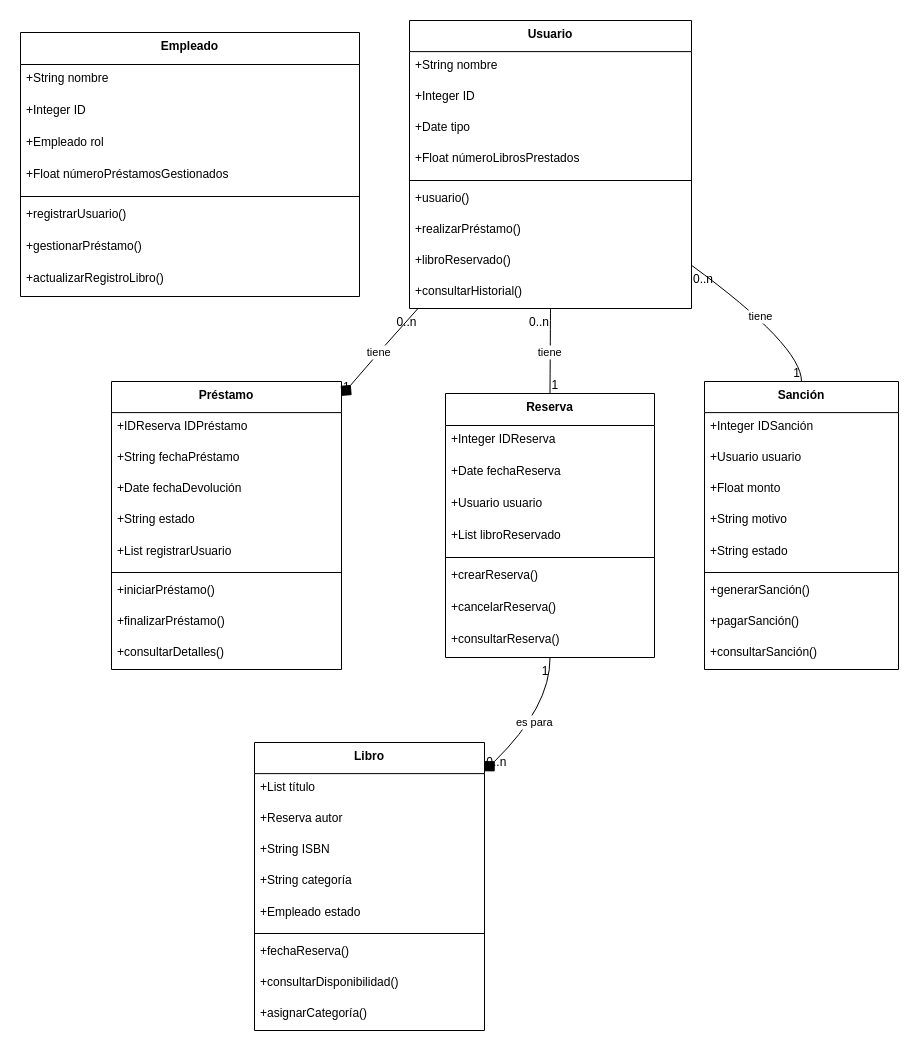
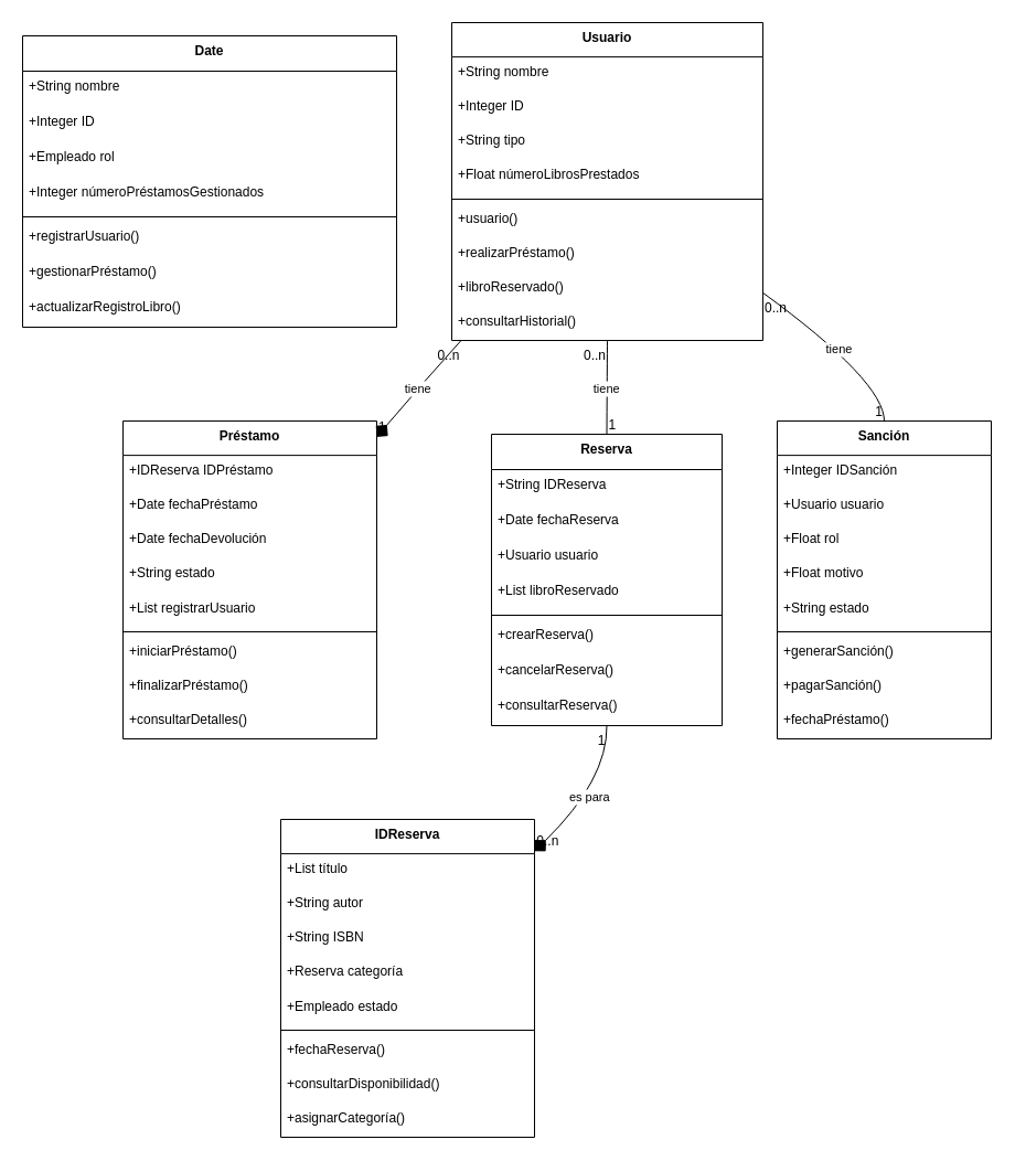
  <mxCell id="0" />
  <mxCell id="1" parent="0" />
  <mxCell id="2" value="Usuario" style="swimlane;fontStyle=1;align=center;verticalAlign=top;childLayout=stackLayout;horizontal=1;startSize=31.111;horizontalStack=0;resizeParent=1;resizeParentMax=0;resizeLast=0;collapsible=0;marginBottom=0;" vertex="1" parent="1"><mxGeometry x="409" y="20" width="282" height="288" as="geometry" /></mxCell>
  <mxCell id="3" value="+String nombre" style="text;strokeColor=none;fillColor=none;align=left;verticalAlign=top;spacingLeft=4;spacingRight=4;overflow=hidden;rotatable=0;points=[[0,0.5],[1,0.5]];portConstraint=eastwest;" vertex="1" parent="2"><mxGeometry y="31" width="282" height="31" as="geometry" /></mxCell>
  <mxCell id="4" value="+Integer ID" style="text;strokeColor=none;fillColor=none;align=left;verticalAlign=top;spacingLeft=4;spacingRight=4;overflow=hidden;rotatable=0;points=[[0,0.5],[1,0.5]];portConstraint=eastwest;" vertex="1" parent="2"><mxGeometry y="62" width="282" height="31" as="geometry" /></mxCell>
- <mxCell id="5" value="+Date tipo" style="text;strokeColor=none;fillColor=none;align=left;verticalAlign=top;spacingLeft=4;spacingRight=4;overflow=hidden;rotatable=0;points=[[0,0.5],[1,0.5]];portConstraint=eastwest;" vertex="1" parent="2"><mxGeometry y="93" width="282" height="31" as="geometry" /></mxCell>
+ <mxCell id="5" value="+String tipo" style="text;strokeColor=none;fillColor=none;align=left;verticalAlign=top;spacingLeft=4;spacingRight=4;overflow=hidden;rotatable=0;points=[[0,0.5],[1,0.5]];portConstraint=eastwest;" vertex="1" parent="2"><mxGeometry y="93" width="282" height="31" as="geometry" /></mxCell>
  <mxCell id="6" value="+Float númeroLibrosPrestados" style="text;strokeColor=none;fillColor=none;align=left;verticalAlign=top;spacingLeft=4;spacingRight=4;overflow=hidden;rotatable=0;points=[[0,0.5],[1,0.5]];portConstraint=eastwest;" vertex="1" parent="2"><mxGeometry y="124" width="282" height="31" as="geometry" /></mxCell>
  <mxCell id="7" style="line;strokeWidth=1;fillColor=none;align=left;verticalAlign=middle;spacingTop=-1;spacingLeft=3;spacingRight=3;rotatable=0;labelPosition=right;points=[];portConstraint=eastwest;strokeColor=inherit;" vertex="1" parent="2"><mxGeometry y="156" width="282" height="8" as="geometry" /></mxCell>
  <mxCell id="8" value="+usuario()" style="text;strokeColor=none;fillColor=none;align=left;verticalAlign=top;spacingLeft=4;spacingRight=4;overflow=hidden;rotatable=0;points=[[0,0.5],[1,0.5]];portConstraint=eastwest;" vertex="1" parent="2"><mxGeometry y="164" width="282" height="31" as="geometry" /></mxCell>
  <mxCell id="9" value="+realizarPréstamo()" style="text;strokeColor=none;fillColor=none;align=left;verticalAlign=top;spacingLeft=4;spacingRight=4;overflow=hidden;rotatable=0;points=[[0,0.5],[1,0.5]];portConstraint=eastwest;" vertex="1" parent="2"><mxGeometry y="195" width="282" height="31" as="geometry" /></mxCell>
  <mxCell id="10" value="+libroReservado()" style="text;strokeColor=none;fillColor=none;align=left;verticalAlign=top;spacingLeft=4;spacingRight=4;overflow=hidden;rotatable=0;points=[[0,0.5],[1,0.5]];portConstraint=eastwest;" vertex="1" parent="2"><mxGeometry y="226" width="282" height="31" as="geometry" /></mxCell>
  <mxCell id="11" value="+consultarHistorial()" style="text;strokeColor=none;fillColor=none;align=left;verticalAlign=top;spacingLeft=4;spacingRight=4;overflow=hidden;rotatable=0;points=[[0,0.5],[1,0.5]];portConstraint=eastwest;" vertex="1" parent="2"><mxGeometry y="257" width="282" height="31" as="geometry" /></mxCell>
- <mxCell id="12" value="Libro" style="swimlane;fontStyle=1;align=center;verticalAlign=top;childLayout=stackLayout;horizontal=1;startSize=31.111;horizontalStack=0;resizeParent=1;resizeParentMax=0;resizeLast=0;collapsible=0;marginBottom=0;" vertex="1" parent="1"><mxGeometry x="254" y="742" width="230" height="288" as="geometry" /></mxCell>
+ <mxCell id="12" value="IDReserva" style="swimlane;fontStyle=1;align=center;verticalAlign=top;childLayout=stackLayout;horizontal=1;startSize=31.111;horizontalStack=0;resizeParent=1;resizeParentMax=0;resizeLast=0;collapsible=0;marginBottom=0;" vertex="1" parent="1"><mxGeometry x="254" y="742" width="230" height="288" as="geometry" /></mxCell>
  <mxCell id="13" value="+List título" style="text;strokeColor=none;fillColor=none;align=left;verticalAlign=top;spacingLeft=4;spacingRight=4;overflow=hidden;rotatable=0;points=[[0,0.5],[1,0.5]];portConstraint=eastwest;" vertex="1" parent="12"><mxGeometry y="31" width="230" height="31" as="geometry" /></mxCell>
- <mxCell id="14" value="+Reserva autor" style="text;strokeColor=none;fillColor=none;align=left;verticalAlign=top;spacingLeft=4;spacingRight=4;overflow=hidden;rotatable=0;points=[[0,0.5],[1,0.5]];portConstraint=eastwest;" vertex="1" parent="12"><mxGeometry y="62" width="230" height="31" as="geometry" /></mxCell>
+ <mxCell id="14" value="+String autor" style="text;strokeColor=none;fillColor=none;align=left;verticalAlign=top;spacingLeft=4;spacingRight=4;overflow=hidden;rotatable=0;points=[[0,0.5],[1,0.5]];portConstraint=eastwest;" vertex="1" parent="12"><mxGeometry y="62" width="230" height="31" as="geometry" /></mxCell>
  <mxCell id="15" value="+String ISBN" style="text;strokeColor=none;fillColor=none;align=left;verticalAlign=top;spacingLeft=4;spacingRight=4;overflow=hidden;rotatable=0;points=[[0,0.5],[1,0.5]];portConstraint=eastwest;" vertex="1" parent="12"><mxGeometry y="93" width="230" height="31" as="geometry" /></mxCell>
- <mxCell id="16" value="+String categoría" style="text;strokeColor=none;fillColor=none;align=left;verticalAlign=top;spacingLeft=4;spacingRight=4;overflow=hidden;rotatable=0;points=[[0,0.5],[1,0.5]];portConstraint=eastwest;" vertex="1" parent="12"><mxGeometry y="124" width="230" height="31" as="geometry" /></mxCell>
+ <mxCell id="16" value="+Reserva categoría" style="text;strokeColor=none;fillColor=none;align=left;verticalAlign=top;spacingLeft=4;spacingRight=4;overflow=hidden;rotatable=0;points=[[0,0.5],[1,0.5]];portConstraint=eastwest;" vertex="1" parent="12"><mxGeometry y="124" width="230" height="31" as="geometry" /></mxCell>
  <mxCell id="17" value="+Empleado estado" style="text;strokeColor=none;fillColor=none;align=left;verticalAlign=top;spacingLeft=4;spacingRight=4;overflow=hidden;rotatable=0;points=[[0,0.5],[1,0.5]];portConstraint=eastwest;" vertex="1" parent="12"><mxGeometry y="156" width="230" height="31" as="geometry" /></mxCell>
  <mxCell id="18" style="line;strokeWidth=1;fillColor=none;align=left;verticalAlign=middle;spacingTop=-1;spacingLeft=3;spacingRight=3;rotatable=0;labelPosition=right;points=[];portConstraint=eastwest;strokeColor=inherit;" vertex="1" parent="12"><mxGeometry y="187" width="230" height="8" as="geometry" /></mxCell>
  <mxCell id="19" value="+fechaReserva()" style="text;strokeColor=none;fillColor=none;align=left;verticalAlign=top;spacingLeft=4;spacingRight=4;overflow=hidden;rotatable=0;points=[[0,0.5],[1,0.5]];portConstraint=eastwest;" vertex="1" parent="12"><mxGeometry y="195" width="230" height="31" as="geometry" /></mxCell>
  <mxCell id="20" value="+consultarDisponibilidad()" style="text;strokeColor=none;fillColor=none;align=left;verticalAlign=top;spacingLeft=4;spacingRight=4;overflow=hidden;rotatable=0;points=[[0,0.5],[1,0.5]];portConstraint=eastwest;" vertex="1" parent="12"><mxGeometry y="226" width="230" height="31" as="geometry" /></mxCell>
  <mxCell id="21" value="+asignarCategoría()" style="text;strokeColor=none;fillColor=none;align=left;verticalAlign=top;spacingLeft=4;spacingRight=4;overflow=hidden;rotatable=0;points=[[0,0.5],[1,0.5]];portConstraint=eastwest;" vertex="1" parent="12"><mxGeometry y="257" width="230" height="31" as="geometry" /></mxCell>
- <mxCell id="22" value="Empleado" style="swimlane;fontStyle=1;align=center;verticalAlign=top;childLayout=stackLayout;horizontal=1;startSize=32;horizontalStack=0;resizeParent=1;resizeParentMax=0;resizeLast=0;collapsible=0;marginBottom=0;" vertex="1" parent="1"><mxGeometry x="20" y="32" width="339" height="264" as="geometry" /></mxCell>
+ <mxCell id="22" value="Date" style="swimlane;fontStyle=1;align=center;verticalAlign=top;childLayout=stackLayout;horizontal=1;startSize=32;horizontalStack=0;resizeParent=1;resizeParentMax=0;resizeLast=0;collapsible=0;marginBottom=0;" vertex="1" parent="1"><mxGeometry x="20" y="32" width="339" height="264" as="geometry" /></mxCell>
  <mxCell id="23" value="+String nombre" style="text;strokeColor=none;fillColor=none;align=left;verticalAlign=top;spacingLeft=4;spacingRight=4;overflow=hidden;rotatable=0;points=[[0,0.5],[1,0.5]];portConstraint=eastwest;" vertex="1" parent="22"><mxGeometry y="32" width="339" height="32" as="geometry" /></mxCell>
  <mxCell id="24" value="+Integer ID" style="text;strokeColor=none;fillColor=none;align=left;verticalAlign=top;spacingLeft=4;spacingRight=4;overflow=hidden;rotatable=0;points=[[0,0.5],[1,0.5]];portConstraint=eastwest;" vertex="1" parent="22"><mxGeometry y="64" width="339" height="32" as="geometry" /></mxCell>
  <mxCell id="25" value="+Empleado rol" style="text;strokeColor=none;fillColor=none;align=left;verticalAlign=top;spacingLeft=4;spacingRight=4;overflow=hidden;rotatable=0;points=[[0,0.5],[1,0.5]];portConstraint=eastwest;" vertex="1" parent="22"><mxGeometry y="96" width="339" height="32" as="geometry" /></mxCell>
- <mxCell id="26" value="+Float númeroPréstamosGestionados" style="text;strokeColor=none;fillColor=none;align=left;verticalAlign=top;spacingLeft=4;spacingRight=4;overflow=hidden;rotatable=0;points=[[0,0.5],[1,0.5]];portConstraint=eastwest;" vertex="1" parent="22"><mxGeometry y="128" width="339" height="32" as="geometry" /></mxCell>
+ <mxCell id="26" value="+Integer númeroPréstamosGestionados" style="text;strokeColor=none;fillColor=none;align=left;verticalAlign=top;spacingLeft=4;spacingRight=4;overflow=hidden;rotatable=0;points=[[0,0.5],[1,0.5]];portConstraint=eastwest;" vertex="1" parent="22"><mxGeometry y="128" width="339" height="32" as="geometry" /></mxCell>
  <mxCell id="27" style="line;strokeWidth=1;fillColor=none;align=left;verticalAlign=middle;spacingTop=-1;spacingLeft=3;spacingRight=3;rotatable=0;labelPosition=right;points=[];portConstraint=eastwest;strokeColor=inherit;" vertex="1" parent="22"><mxGeometry y="160" width="339" height="8" as="geometry" /></mxCell>
  <mxCell id="28" value="+registrarUsuario()" style="text;strokeColor=none;fillColor=none;align=left;verticalAlign=top;spacingLeft=4;spacingRight=4;overflow=hidden;rotatable=0;points=[[0,0.5],[1,0.5]];portConstraint=eastwest;" vertex="1" parent="22"><mxGeometry y="168" width="339" height="32" as="geometry" /></mxCell>
  <mxCell id="29" value="+gestionarPréstamo()" style="text;strokeColor=none;fillColor=none;align=left;verticalAlign=top;spacingLeft=4;spacingRight=4;overflow=hidden;rotatable=0;points=[[0,0.5],[1,0.5]];portConstraint=eastwest;" vertex="1" parent="22"><mxGeometry y="200" width="339" height="32" as="geometry" /></mxCell>
  <mxCell id="30" value="+actualizarRegistroLibro()" style="text;strokeColor=none;fillColor=none;align=left;verticalAlign=top;spacingLeft=4;spacingRight=4;overflow=hidden;rotatable=0;points=[[0,0.5],[1,0.5]];portConstraint=eastwest;" vertex="1" parent="22"><mxGeometry y="232" width="339" height="32" as="geometry" /></mxCell>
  <mxCell id="31" value="Préstamo" style="swimlane;fontStyle=1;align=center;verticalAlign=top;childLayout=stackLayout;horizontal=1;startSize=31.111;horizontalStack=0;resizeParent=1;resizeParentMax=0;resizeLast=0;collapsible=0;marginBottom=0;" vertex="1" parent="1"><mxGeometry x="111" y="381" width="230" height="288" as="geometry" /></mxCell>
  <mxCell id="32" value="+IDReserva IDPréstamo" style="text;strokeColor=none;fillColor=none;align=left;verticalAlign=top;spacingLeft=4;spacingRight=4;overflow=hidden;rotatable=0;points=[[0,0.5],[1,0.5]];portConstraint=eastwest;" vertex="1" parent="31"><mxGeometry y="31" width="230" height="31" as="geometry" /></mxCell>
- <mxCell id="33" value="+String fechaPréstamo" style="text;strokeColor=none;fillColor=none;align=left;verticalAlign=top;spacingLeft=4;spacingRight=4;overflow=hidden;rotatable=0;points=[[0,0.5],[1,0.5]];portConstraint=eastwest;" vertex="1" parent="31"><mxGeometry y="62" width="230" height="31" as="geometry" /></mxCell>
+ <mxCell id="33" value="+Date fechaPréstamo" style="text;strokeColor=none;fillColor=none;align=left;verticalAlign=top;spacingLeft=4;spacingRight=4;overflow=hidden;rotatable=0;points=[[0,0.5],[1,0.5]];portConstraint=eastwest;" vertex="1" parent="31"><mxGeometry y="62" width="230" height="31" as="geometry" /></mxCell>
  <mxCell id="34" value="+Date fechaDevolución" style="text;strokeColor=none;fillColor=none;align=left;verticalAlign=top;spacingLeft=4;spacingRight=4;overflow=hidden;rotatable=0;points=[[0,0.5],[1,0.5]];portConstraint=eastwest;" vertex="1" parent="31"><mxGeometry y="93" width="230" height="31" as="geometry" /></mxCell>
  <mxCell id="35" value="+String estado" style="text;strokeColor=none;fillColor=none;align=left;verticalAlign=top;spacingLeft=4;spacingRight=4;overflow=hidden;rotatable=0;points=[[0,0.5],[1,0.5]];portConstraint=eastwest;" vertex="1" parent="31"><mxGeometry y="124" width="230" height="31" as="geometry" /></mxCell>
  <mxCell id="36" value="+List registrarUsuario" style="text;strokeColor=none;fillColor=none;align=left;verticalAlign=top;spacingLeft=4;spacingRight=4;overflow=hidden;rotatable=0;points=[[0,0.5],[1,0.5]];portConstraint=eastwest;" vertex="1" parent="31"><mxGeometry y="156" width="230" height="31" as="geometry" /></mxCell>
  <mxCell id="37" style="line;strokeWidth=1;fillColor=none;align=left;verticalAlign=middle;spacingTop=-1;spacingLeft=3;spacingRight=3;rotatable=0;labelPosition=right;points=[];portConstraint=eastwest;strokeColor=inherit;" vertex="1" parent="31"><mxGeometry y="187" width="230" height="8" as="geometry" /></mxCell>
  <mxCell id="38" value="+iniciarPréstamo()" style="text;strokeColor=none;fillColor=none;align=left;verticalAlign=top;spacingLeft=4;spacingRight=4;overflow=hidden;rotatable=0;points=[[0,0.5],[1,0.5]];portConstraint=eastwest;" vertex="1" parent="31"><mxGeometry y="195" width="230" height="31" as="geometry" /></mxCell>
  <mxCell id="39" value="+finalizarPréstamo()" style="text;strokeColor=none;fillColor=none;align=left;verticalAlign=top;spacingLeft=4;spacingRight=4;overflow=hidden;rotatable=0;points=[[0,0.5],[1,0.5]];portConstraint=eastwest;" vertex="1" parent="31"><mxGeometry y="226" width="230" height="31" as="geometry" /></mxCell>
  <mxCell id="40" value="+consultarDetalles()" style="text;strokeColor=none;fillColor=none;align=left;verticalAlign=top;spacingLeft=4;spacingRight=4;overflow=hidden;rotatable=0;points=[[0,0.5],[1,0.5]];portConstraint=eastwest;" vertex="1" parent="31"><mxGeometry y="257" width="230" height="31" as="geometry" /></mxCell>
  <mxCell id="41" value="Reserva" style="swimlane;fontStyle=1;align=center;verticalAlign=top;childLayout=stackLayout;horizontal=1;startSize=32;horizontalStack=0;resizeParent=1;resizeParentMax=0;resizeLast=0;collapsible=0;marginBottom=0;" vertex="1" parent="1"><mxGeometry x="445" y="393" width="209" height="264" as="geometry" /></mxCell>
- <mxCell id="42" value="+Integer IDReserva" style="text;strokeColor=none;fillColor=none;align=left;verticalAlign=top;spacingLeft=4;spacingRight=4;overflow=hidden;rotatable=0;points=[[0,0.5],[1,0.5]];portConstraint=eastwest;" vertex="1" parent="41"><mxGeometry y="32" width="209" height="32" as="geometry" /></mxCell>
+ <mxCell id="42" value="+String IDReserva" style="text;strokeColor=none;fillColor=none;align=left;verticalAlign=top;spacingLeft=4;spacingRight=4;overflow=hidden;rotatable=0;points=[[0,0.5],[1,0.5]];portConstraint=eastwest;" vertex="1" parent="41"><mxGeometry y="32" width="209" height="32" as="geometry" /></mxCell>
  <mxCell id="43" value="+Date fechaReserva" style="text;strokeColor=none;fillColor=none;align=left;verticalAlign=top;spacingLeft=4;spacingRight=4;overflow=hidden;rotatable=0;points=[[0,0.5],[1,0.5]];portConstraint=eastwest;" vertex="1" parent="41"><mxGeometry y="64" width="209" height="32" as="geometry" /></mxCell>
  <mxCell id="44" value="+Usuario usuario" style="text;strokeColor=none;fillColor=none;align=left;verticalAlign=top;spacingLeft=4;spacingRight=4;overflow=hidden;rotatable=0;points=[[0,0.5],[1,0.5]];portConstraint=eastwest;" vertex="1" parent="41"><mxGeometry y="96" width="209" height="32" as="geometry" /></mxCell>
  <mxCell id="45" value="+List libroReservado" style="text;strokeColor=none;fillColor=none;align=left;verticalAlign=top;spacingLeft=4;spacingRight=4;overflow=hidden;rotatable=0;points=[[0,0.5],[1,0.5]];portConstraint=eastwest;" vertex="1" parent="41"><mxGeometry y="128" width="209" height="32" as="geometry" /></mxCell>
  <mxCell id="46" style="line;strokeWidth=1;fillColor=none;align=left;verticalAlign=middle;spacingTop=-1;spacingLeft=3;spacingRight=3;rotatable=0;labelPosition=right;points=[];portConstraint=eastwest;strokeColor=inherit;" vertex="1" parent="41"><mxGeometry y="160" width="209" height="8" as="geometry" /></mxCell>
  <mxCell id="47" value="+crearReserva()" style="text;strokeColor=none;fillColor=none;align=left;verticalAlign=top;spacingLeft=4;spacingRight=4;overflow=hidden;rotatable=0;points=[[0,0.5],[1,0.5]];portConstraint=eastwest;" vertex="1" parent="41"><mxGeometry y="168" width="209" height="32" as="geometry" /></mxCell>
  <mxCell id="48" value="+cancelarReserva()" style="text;strokeColor=none;fillColor=none;align=left;verticalAlign=top;spacingLeft=4;spacingRight=4;overflow=hidden;rotatable=0;points=[[0,0.5],[1,0.5]];portConstraint=eastwest;" vertex="1" parent="41"><mxGeometry y="200" width="209" height="32" as="geometry" /></mxCell>
  <mxCell id="49" value="+consultarReserva()" style="text;strokeColor=none;fillColor=none;align=left;verticalAlign=top;spacingLeft=4;spacingRight=4;overflow=hidden;rotatable=0;points=[[0,0.5],[1,0.5]];portConstraint=eastwest;" vertex="1" parent="41"><mxGeometry y="232" width="209" height="32" as="geometry" /></mxCell>
  <mxCell id="50" value="Sanción" style="swimlane;fontStyle=1;align=center;verticalAlign=top;childLayout=stackLayout;horizontal=1;startSize=31.111;horizontalStack=0;resizeParent=1;resizeParentMax=0;resizeLast=0;collapsible=0;marginBottom=0;" vertex="1" parent="1"><mxGeometry x="704" y="381" width="194" height="288" as="geometry" /></mxCell>
  <mxCell id="51" value="+Integer IDSanción" style="text;strokeColor=none;fillColor=none;align=left;verticalAlign=top;spacingLeft=4;spacingRight=4;overflow=hidden;rotatable=0;points=[[0,0.5],[1,0.5]];portConstraint=eastwest;" vertex="1" parent="50"><mxGeometry y="31" width="194" height="31" as="geometry" /></mxCell>
  <mxCell id="52" value="+Usuario usuario" style="text;strokeColor=none;fillColor=none;align=left;verticalAlign=top;spacingLeft=4;spacingRight=4;overflow=hidden;rotatable=0;points=[[0,0.5],[1,0.5]];portConstraint=eastwest;" vertex="1" parent="50"><mxGeometry y="62" width="194" height="31" as="geometry" /></mxCell>
- <mxCell id="53" value="+Float monto" style="text;strokeColor=none;fillColor=none;align=left;verticalAlign=top;spacingLeft=4;spacingRight=4;overflow=hidden;rotatable=0;points=[[0,0.5],[1,0.5]];portConstraint=eastwest;" vertex="1" parent="50"><mxGeometry y="93" width="194" height="31" as="geometry" /></mxCell>
- <mxCell id="54" value="+String motivo" style="text;strokeColor=none;fillColor=none;align=left;verticalAlign=top;spacingLeft=4;spacingRight=4;overflow=hidden;rotatable=0;points=[[0,0.5],[1,0.5]];portConstraint=eastwest;" vertex="1" parent="50"><mxGeometry y="124" width="194" height="31" as="geometry" /></mxCell>
+ <mxCell id="53" value="+Float rol" style="text;strokeColor=none;fillColor=none;align=left;verticalAlign=top;spacingLeft=4;spacingRight=4;overflow=hidden;rotatable=0;points=[[0,0.5],[1,0.5]];portConstraint=eastwest;" vertex="1" parent="50"><mxGeometry y="93" width="194" height="31" as="geometry" /></mxCell>
+ <mxCell id="54" value="+Float motivo" style="text;strokeColor=none;fillColor=none;align=left;verticalAlign=top;spacingLeft=4;spacingRight=4;overflow=hidden;rotatable=0;points=[[0,0.5],[1,0.5]];portConstraint=eastwest;" vertex="1" parent="50"><mxGeometry y="124" width="194" height="31" as="geometry" /></mxCell>
  <mxCell id="55" value="+String estado" style="text;strokeColor=none;fillColor=none;align=left;verticalAlign=top;spacingLeft=4;spacingRight=4;overflow=hidden;rotatable=0;points=[[0,0.5],[1,0.5]];portConstraint=eastwest;" vertex="1" parent="50"><mxGeometry y="156" width="194" height="31" as="geometry" /></mxCell>
  <mxCell id="56" style="line;strokeWidth=1;fillColor=none;align=left;verticalAlign=middle;spacingTop=-1;spacingLeft=3;spacingRight=3;rotatable=0;labelPosition=right;points=[];portConstraint=eastwest;strokeColor=inherit;" vertex="1" parent="50"><mxGeometry y="187" width="194" height="8" as="geometry" /></mxCell>
  <mxCell id="57" value="+generarSanción()" style="text;strokeColor=none;fillColor=none;align=left;verticalAlign=top;spacingLeft=4;spacingRight=4;overflow=hidden;rotatable=0;points=[[0,0.5],[1,0.5]];portConstraint=eastwest;" vertex="1" parent="50"><mxGeometry y="195" width="194" height="31" as="geometry" /></mxCell>
  <mxCell id="58" value="+pagarSanción()" style="text;strokeColor=none;fillColor=none;align=left;verticalAlign=top;spacingLeft=4;spacingRight=4;overflow=hidden;rotatable=0;points=[[0,0.5],[1,0.5]];portConstraint=eastwest;" vertex="1" parent="50"><mxGeometry y="226" width="194" height="31" as="geometry" /></mxCell>
- <mxCell id="59" value="+consultarSanción()" style="text;strokeColor=none;fillColor=none;align=left;verticalAlign=top;spacingLeft=4;spacingRight=4;overflow=hidden;rotatable=0;points=[[0,0.5],[1,0.5]];portConstraint=eastwest;" vertex="1" parent="50"><mxGeometry y="257" width="194" height="31" as="geometry" /></mxCell>
+ <mxCell id="59" value="+fechaPréstamo()" style="text;strokeColor=none;fillColor=none;align=left;verticalAlign=top;spacingLeft=4;spacingRight=4;overflow=hidden;rotatable=0;points=[[0,0.5],[1,0.5]];portConstraint=eastwest;" vertex="1" parent="50"><mxGeometry y="257" width="194" height="31" as="geometry" /></mxCell>
  <mxCell id="60" value="tiene" style="curved=1;startArrow=none;endArrow=diamond;endSize=12;exitX=0.03;exitY=1;entryX=1;entryY=0.05;" edge="1" parent="1" source="2" target="31"><mxGeometry relative="1" as="geometry"><Array as="points"><mxPoint x="384" y="345" /></Array></mxGeometry></mxCell>
  <mxCell id="61" value="0..n" style="edgeLabel;resizable=0;labelBackgroundColor=none;fontSize=12;align=right;verticalAlign=top;" vertex="1" parent="60"><mxGeometry x="-1" relative="1" as="geometry" /></mxCell>
  <mxCell id="62" value="1" style="edgeLabel;resizable=0;labelBackgroundColor=none;fontSize=12;align=left;verticalAlign=bottom;" vertex="1" parent="60"><mxGeometry x="1" relative="1" as="geometry" /></mxCell>
  <mxCell id="63" value="tiene" style="curved=1;startArrow=none;endArrow=none;endSize=12;exitX=0.5;exitY=1;entryX=0.5;entryY=0;" edge="1" parent="1" source="2" target="41"><mxGeometry relative="1" as="geometry"><Array as="points" /></mxGeometry></mxCell>
  <mxCell id="64" value="0..n" style="edgeLabel;resizable=0;labelBackgroundColor=none;fontSize=12;align=right;verticalAlign=top;" vertex="1" parent="63"><mxGeometry x="-1" relative="1" as="geometry" /></mxCell>
  <mxCell id="65" value="1" style="edgeLabel;resizable=0;labelBackgroundColor=none;fontSize=12;align=left;verticalAlign=bottom;" vertex="1" parent="63"><mxGeometry x="1" relative="1" as="geometry" /></mxCell>
  <mxCell id="66" value="es para" style="curved=1;startArrow=none;endArrow=diamond;endSize=12;exitX=0.5;exitY=1;entryX=1;entryY=0.1;" edge="1" parent="1" source="41" target="12"><mxGeometry relative="1" as="geometry"><Array as="points"><mxPoint x="550" y="706" /></Array></mxGeometry></mxCell>
  <mxCell id="67" value="1" style="edgeLabel;resizable=0;labelBackgroundColor=none;fontSize=12;align=right;verticalAlign=top;" vertex="1" parent="66"><mxGeometry x="-1" relative="1" as="geometry" /></mxCell>
  <mxCell id="68" value="0..n" style="edgeLabel;resizable=0;labelBackgroundColor=none;fontSize=12;align=left;verticalAlign=bottom;" vertex="1" parent="66"><mxGeometry x="1" relative="1" as="geometry" /></mxCell>
  <mxCell id="69" value="tiene" style="curved=1;startArrow=none;endArrow=none;endSize=12;exitX=1;exitY=0.85;entryX=0.5;entryY=0;" edge="1" parent="1" source="2" target="50"><mxGeometry relative="1" as="geometry"><Array as="points"><mxPoint x="801" y="345" /></Array></mxGeometry></mxCell>
  <mxCell id="70" value="0..n" style="edgeLabel;resizable=0;labelBackgroundColor=none;fontSize=12;align=left;verticalAlign=top;" vertex="1" parent="69"><mxGeometry x="-1" relative="1" as="geometry" /></mxCell>
  <mxCell id="71" value="1" style="edgeLabel;resizable=0;labelBackgroundColor=none;fontSize=12;align=right;verticalAlign=bottom;" vertex="1" parent="69"><mxGeometry x="1" relative="1" as="geometry" /></mxCell>
